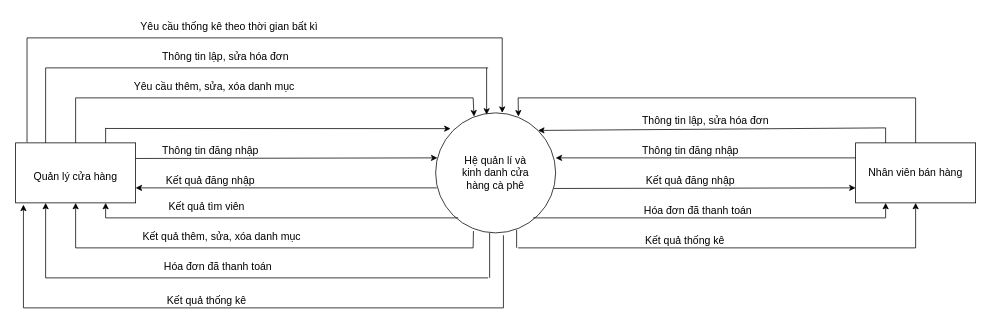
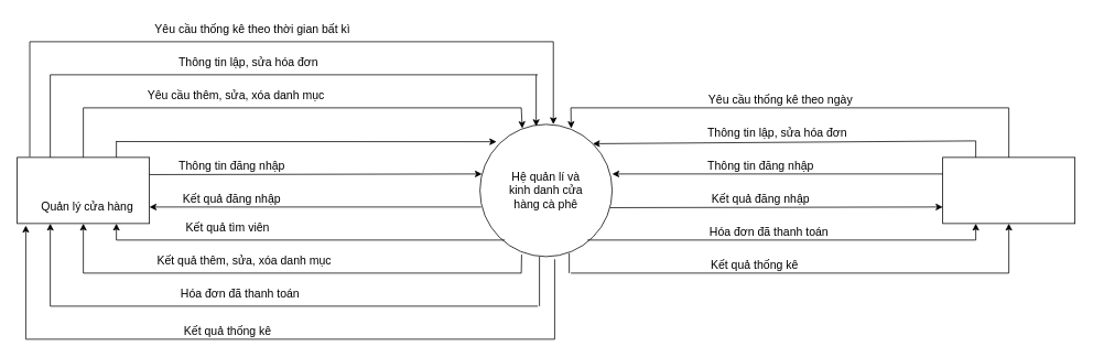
  <mxCell id="0" />
  <mxCell id="1" parent="0" />
  <mxCell id="2" value="" style="ellipse;whiteSpace=wrap;html=1;aspect=fixed;" parent="1" vertex="1"><mxGeometry x="580" y="150" width="160" height="160" as="geometry" /></mxCell>
  <mxCell id="3" value="&lt;font style=&quot;font-size: 14px&quot;&gt;Hệ quản lí và kinh danh cửa hàng cà phê&lt;/font&gt;" style="text;html=1;strokeColor=none;fillColor=none;align=center;verticalAlign=middle;whiteSpace=wrap;rounded=0;" parent="1" vertex="1"><mxGeometry x="605" y="215" width="110" height="30" as="geometry" /></mxCell>
  <mxCell id="4" value="" style="rounded=0;whiteSpace=wrap;html=1;fontSize=14;" parent="1" vertex="1"><mxGeometry x="20" y="190" width="160" height="80" as="geometry" /></mxCell>
- <mxCell id="5" value="Quản lý cửa hàng" style="text;html=1;strokeColor=none;fillColor=none;align=center;verticalAlign=middle;whiteSpace=wrap;rounded=0;fontSize=14;" parent="1" vertex="1"><mxGeometry x="40" y="220" width="120" height="30" as="geometry" /></mxCell>
+ <mxCell id="5" value="Quản lý cửa hàng" style="text;html=1;strokeColor=none;fillColor=none;align=center;verticalAlign=middle;whiteSpace=wrap;rounded=0;fontSize=14;" parent="1" vertex="1"><mxGeometry x="45" y="235" width="120" height="30" as="geometry" /></mxCell>
  <mxCell id="6" value="" style="rounded=0;whiteSpace=wrap;html=1;fontSize=14;" parent="1" vertex="1"><mxGeometry x="1140" y="190" width="160" height="80" as="geometry" /></mxCell>
- <mxCell id="7" value="Nhân viên bán hàng" style="text;html=1;strokeColor=none;fillColor=none;align=center;verticalAlign=middle;whiteSpace=wrap;rounded=0;fontSize=14;" parent="1" vertex="1"><mxGeometry x="1150" y="215" width="140" height="30" as="geometry" /></mxCell>
  <mxCell id="8" value="Thông tin lập, sửa hóa đơn" style="text;html=1;strokeColor=none;fillColor=none;align=center;verticalAlign=middle;whiteSpace=wrap;rounded=0;fontSize=14;" parent="1" vertex="1"><mxGeometry x="845" y="150" width="190" height="20" as="geometry" /></mxCell>
  <mxCell id="9" value="Hóa đơn đã thanh toán" style="text;html=1;strokeColor=none;fillColor=none;align=center;verticalAlign=middle;whiteSpace=wrap;rounded=0;fontSize=14;" parent="1" vertex="1"><mxGeometry x="850" y="270" width="160" height="20" as="geometry" /></mxCell>
  <mxCell id="10" value="" style="endArrow=classic;html=1;rounded=0;fontSize=14;exitX=0;exitY=0.25;exitDx=0;exitDy=0;" parent="1" source="6" edge="1"><mxGeometry width="50" height="50" relative="1" as="geometry"><mxPoint x="1140" y="229.7" as="sourcePoint" /><mxPoint x="740" y="210" as="targetPoint" /></mxGeometry></mxCell>
  <mxCell id="11" value="Thông tin đăng nhập" style="text;html=1;strokeColor=none;fillColor=none;align=center;verticalAlign=middle;whiteSpace=wrap;rounded=0;fontSize=14;" parent="1" vertex="1"><mxGeometry x="850" y="185" width="140" height="30" as="geometry" /></mxCell>
  <mxCell id="12" value="" style="endArrow=classic;html=1;rounded=0;fontSize=14;entryX=0;entryY=0.75;entryDx=0;entryDy=0;exitX=0.985;exitY=0.63;exitDx=0;exitDy=0;exitPerimeter=0;" parent="1" source="2" target="6" edge="1"><mxGeometry width="50" height="50" relative="1" as="geometry"><mxPoint x="740" y="250" as="sourcePoint" /><mxPoint x="1147" y="279" as="targetPoint" /></mxGeometry></mxCell>
  <mxCell id="13" value="Kết quả đăng nhập" style="text;html=1;strokeColor=none;fillColor=none;align=center;verticalAlign=middle;whiteSpace=wrap;rounded=0;fontSize=14;" parent="1" vertex="1"><mxGeometry x="855" y="230" width="130" height="20" as="geometry" /></mxCell>
  <mxCell id="14" value="" style="endArrow=none;html=1;rounded=0;fontSize=14;exitX=0.25;exitY=0;exitDx=0;exitDy=0;" parent="1" source="6" edge="1"><mxGeometry width="50" height="50" relative="1" as="geometry"><mxPoint x="890" y="200" as="sourcePoint" /><mxPoint x="1180" y="170" as="targetPoint" /></mxGeometry></mxCell>
  <mxCell id="15" value="" style="endArrow=classic;html=1;rounded=0;fontSize=14;entryX=1;entryY=0;entryDx=0;entryDy=0;" parent="1" target="2" edge="1"><mxGeometry width="50" height="50" relative="1" as="geometry"><mxPoint x="1180" y="170" as="sourcePoint" /><mxPoint x="940" y="150" as="targetPoint" /></mxGeometry></mxCell>
  <mxCell id="16" value="" style="endArrow=none;html=1;rounded=0;fontSize=14;" parent="1" edge="1"><mxGeometry width="50" height="50" relative="1" as="geometry"><mxPoint x="710" y="290" as="sourcePoint" /><mxPoint x="1180" y="290" as="targetPoint" /></mxGeometry></mxCell>
  <mxCell id="17" value="" style="endArrow=classic;html=1;rounded=0;fontSize=14;entryX=0.25;entryY=1;entryDx=0;entryDy=0;" parent="1" target="6" edge="1"><mxGeometry width="50" height="50" relative="1" as="geometry"><mxPoint x="1180" y="290" as="sourcePoint" /><mxPoint x="940" y="150" as="targetPoint" /></mxGeometry></mxCell>
  <mxCell id="18" value="" style="endArrow=none;html=1;rounded=0;fontSize=14;exitX=0.5;exitY=0;exitDx=0;exitDy=0;" parent="1" source="6" edge="1"><mxGeometry width="50" height="50" relative="1" as="geometry"><mxPoint x="870" y="200" as="sourcePoint" /><mxPoint x="1220" y="130" as="targetPoint" /></mxGeometry></mxCell>
  <mxCell id="19" value="" style="endArrow=none;html=1;rounded=0;fontSize=14;" parent="1" edge="1"><mxGeometry width="50" height="50" relative="1" as="geometry"><mxPoint x="690" y="130" as="sourcePoint" /><mxPoint x="1220" y="130" as="targetPoint" /></mxGeometry></mxCell>
  <mxCell id="20" value="" style="endArrow=classic;html=1;rounded=0;fontSize=14;entryX=0.69;entryY=0.03;entryDx=0;entryDy=0;entryPerimeter=0;" parent="1" target="2" edge="1"><mxGeometry width="50" height="50" relative="1" as="geometry"><mxPoint x="690" y="130" as="sourcePoint" /><mxPoint x="920" y="150" as="targetPoint" /></mxGeometry></mxCell>
+ <mxCell id="21" value="Yêu cầu thống kê theo ngày" style="text;html=1;strokeColor=none;fillColor=none;align=center;verticalAlign=middle;whiteSpace=wrap;rounded=0;fontSize=14;" parent="1" vertex="1"><mxGeometry x="845" y="110" width="197.5" height="20" as="geometry" /></mxCell>
  <mxCell id="22" value="" style="endArrow=none;html=1;rounded=0;fontSize=14;exitX=0.675;exitY=0.975;exitDx=0;exitDy=0;exitPerimeter=0;" parent="1" source="2" edge="1"><mxGeometry width="50" height="50" relative="1" as="geometry"><mxPoint x="870" y="200" as="sourcePoint" /><mxPoint x="688" y="330" as="targetPoint" /></mxGeometry></mxCell>
  <mxCell id="23" value="" style="endArrow=none;html=1;rounded=0;fontSize=14;" parent="1" edge="1"><mxGeometry width="50" height="50" relative="1" as="geometry"><mxPoint x="690" y="330" as="sourcePoint" /><mxPoint x="1220" y="330" as="targetPoint" /></mxGeometry></mxCell>
  <mxCell id="24" value="" style="endArrow=classic;html=1;rounded=0;fontSize=14;entryX=0.5;entryY=1;entryDx=0;entryDy=0;" parent="1" target="6" edge="1"><mxGeometry width="50" height="50" relative="1" as="geometry"><mxPoint x="1220" y="330" as="sourcePoint" /><mxPoint x="920" y="150" as="targetPoint" /></mxGeometry></mxCell>
  <mxCell id="25" value="Kết quả thống kê" style="text;html=1;strokeColor=none;fillColor=none;align=center;verticalAlign=middle;whiteSpace=wrap;rounded=0;fontSize=14;" parent="1" vertex="1"><mxGeometry x="845" y="310" width="135" height="20" as="geometry" /></mxCell>
  <mxCell id="26" value="" style="endArrow=classic;html=1;rounded=0;fontSize=14;entryX=0;entryY=0.75;entryDx=0;entryDy=0;exitX=0.985;exitY=0.63;exitDx=0;exitDy=0;exitPerimeter=0;" parent="1" edge="1"><mxGeometry width="50" height="50" relative="1" as="geometry"><mxPoint x="180" y="210.8" as="sourcePoint" /><mxPoint x="582.4" y="210" as="targetPoint" /></mxGeometry></mxCell>
  <mxCell id="27" value="Thông tin đăng nhập" style="text;html=1;strokeColor=none;fillColor=none;align=center;verticalAlign=middle;whiteSpace=wrap;rounded=0;fontSize=14;" parent="1" vertex="1"><mxGeometry x="210" y="185" width="140" height="30" as="geometry" /></mxCell>
  <mxCell id="28" value="" style="endArrow=classic;html=1;rounded=0;fontSize=14;exitX=0.01;exitY=0.625;exitDx=0;exitDy=0;exitPerimeter=0;" parent="1" source="2" edge="1"><mxGeometry width="50" height="50" relative="1" as="geometry"><mxPoint x="580" y="250" as="sourcePoint" /><mxPoint x="180" y="250" as="targetPoint" /></mxGeometry></mxCell>
  <mxCell id="29" value="Kết quả đăng nhập" style="text;html=1;strokeColor=none;fillColor=none;align=center;verticalAlign=middle;whiteSpace=wrap;rounded=0;fontSize=14;" parent="1" vertex="1"><mxGeometry x="215" y="230" width="130" height="20" as="geometry" /></mxCell>
  <mxCell id="30" value="" style="endArrow=none;html=1;rounded=0;fontSize=14;exitX=0.25;exitY=0;exitDx=0;exitDy=0;" parent="1" edge="1"><mxGeometry width="50" height="50" relative="1" as="geometry"><mxPoint x="140" y="190" as="sourcePoint" /><mxPoint x="140" y="170" as="targetPoint" /></mxGeometry></mxCell>
  <mxCell id="31" value="" style="endArrow=classic;html=1;rounded=0;fontSize=14;exitX=0.985;exitY=0.63;exitDx=0;exitDy=0;exitPerimeter=0;" parent="1" edge="1"><mxGeometry width="50" height="50" relative="1" as="geometry"><mxPoint x="140" y="170.8" as="sourcePoint" /><mxPoint x="600" y="171" as="targetPoint" /></mxGeometry></mxCell>
  <mxCell id="32" value="Kết quả tìm viên" style="text;html=1;strokeColor=none;fillColor=none;align=center;verticalAlign=middle;whiteSpace=wrap;rounded=0;fontSize=14;" parent="1" vertex="1"><mxGeometry x="220" y="260" width="110" height="30" as="geometry" /></mxCell>
  <mxCell id="33" value="" style="endArrow=none;html=1;rounded=0;fontSize=14;entryX=0.188;entryY=0.875;entryDx=0;entryDy=0;entryPerimeter=0;" parent="1" target="2" edge="1"><mxGeometry width="50" height="50" relative="1" as="geometry"><mxPoint x="140" y="290" as="sourcePoint" /><mxPoint x="600" y="290" as="targetPoint" /></mxGeometry></mxCell>
  <mxCell id="34" value="" style="endArrow=classic;html=1;rounded=0;fontSize=14;entryX=0.75;entryY=1;entryDx=0;entryDy=0;" parent="1" target="4" edge="1"><mxGeometry width="50" height="50" relative="1" as="geometry"><mxPoint x="140" y="290" as="sourcePoint" /><mxPoint x="390" y="240" as="targetPoint" /></mxGeometry></mxCell>
  <mxCell id="35" value="" style="endArrow=none;html=1;rounded=0;fontSize=14;exitX=0.5;exitY=0;exitDx=0;exitDy=0;" parent="1" source="4" edge="1"><mxGeometry width="50" height="50" relative="1" as="geometry"><mxPoint x="300" y="190" as="sourcePoint" /><mxPoint x="100" y="130" as="targetPoint" /></mxGeometry></mxCell>
  <mxCell id="36" value="" style="endArrow=none;html=1;rounded=0;fontSize=14;" parent="1" edge="1"><mxGeometry width="50" height="50" relative="1" as="geometry"><mxPoint x="100" y="130" as="sourcePoint" /><mxPoint x="630" y="130" as="targetPoint" /></mxGeometry></mxCell>
  <mxCell id="37" value="" style="endArrow=classic;html=1;rounded=0;fontSize=14;entryX=0.32;entryY=0.03;entryDx=0;entryDy=0;entryPerimeter=0;" parent="1" target="2" edge="1"><mxGeometry width="50" height="50" relative="1" as="geometry"><mxPoint x="630" y="130" as="sourcePoint" /><mxPoint x="700.4" y="164.8" as="targetPoint" /></mxGeometry></mxCell>
  <mxCell id="38" value="Yêu cầu thêm, sửa, xóa danh mục" style="text;html=1;strokeColor=none;fillColor=none;align=center;verticalAlign=middle;whiteSpace=wrap;rounded=0;fontSize=14;" parent="1" vertex="1"><mxGeometry x="150" y="100" width="270" height="30" as="geometry" /></mxCell>
  <mxCell id="39" value="" style="endArrow=none;html=1;rounded=0;fontSize=14;exitX=0.315;exitY=0.985;exitDx=0;exitDy=0;exitPerimeter=0;" parent="1" edge="1" source="2"><mxGeometry width="50" height="50" relative="1" as="geometry"><mxPoint x="630" y="310" as="sourcePoint" /><mxPoint x="630" y="330" as="targetPoint" /></mxGeometry></mxCell>
  <mxCell id="40" value="" style="endArrow=none;html=1;rounded=0;fontSize=14;" parent="1" edge="1"><mxGeometry width="50" height="50" relative="1" as="geometry"><mxPoint x="630" y="330" as="sourcePoint" /><mxPoint x="100" y="330" as="targetPoint" /></mxGeometry></mxCell>
  <mxCell id="41" value="" style="endArrow=classic;html=1;rounded=0;fontSize=14;entryX=0.5;entryY=1;entryDx=0;entryDy=0;" parent="1" target="4" edge="1"><mxGeometry width="50" height="50" relative="1" as="geometry"><mxPoint x="100" y="330" as="sourcePoint" /><mxPoint x="510" y="130" as="targetPoint" /></mxGeometry></mxCell>
  <mxCell id="42" value="" style="endArrow=none;html=1;rounded=0;fontSize=14;exitX=0.25;exitY=0;exitDx=0;exitDy=0;" parent="1" source="4" edge="1"><mxGeometry width="50" height="50" relative="1" as="geometry"><mxPoint x="480" y="180" as="sourcePoint" /><mxPoint x="60" y="90" as="targetPoint" /></mxGeometry></mxCell>
  <mxCell id="43" value="" style="endArrow=none;html=1;rounded=0;fontSize=14;" parent="1" edge="1"><mxGeometry width="50" height="50" relative="1" as="geometry"><mxPoint x="60" y="90" as="sourcePoint" /><mxPoint x="650" y="90" as="targetPoint" /></mxGeometry></mxCell>
  <mxCell id="44" value="" style="endArrow=classic;html=1;rounded=0;fontSize=14;entryX=0.425;entryY=0.015;entryDx=0;entryDy=0;entryPerimeter=0;" parent="1" target="2" edge="1"><mxGeometry width="50" height="50" relative="1" as="geometry"><mxPoint x="648" y="90" as="sourcePoint" /><mxPoint x="530" y="130" as="targetPoint" /></mxGeometry></mxCell>
  <mxCell id="45" value="Yêu cầu thống kê theo thời gian bất kì" style="text;html=1;strokeColor=none;fillColor=none;align=center;verticalAlign=middle;whiteSpace=wrap;rounded=0;fontSize=14;" parent="1" vertex="1"><mxGeometry x="180" y="20" width="250" height="30" as="geometry" /></mxCell>
  <mxCell id="46" value="" style="endArrow=none;html=1;rounded=0;fontSize=14;" parent="1" edge="1"><mxGeometry width="50" height="50" relative="1" as="geometry"><mxPoint x="652" y="370" as="sourcePoint" /><mxPoint x="652" y="310" as="targetPoint" /></mxGeometry></mxCell>
  <mxCell id="47" value="" style="endArrow=none;html=1;rounded=0;fontSize=14;" parent="1" edge="1"><mxGeometry width="50" height="50" relative="1" as="geometry"><mxPoint x="60" y="370" as="sourcePoint" /><mxPoint x="650" y="370" as="targetPoint" /></mxGeometry></mxCell>
  <mxCell id="48" value="" style="endArrow=classic;html=1;rounded=0;fontSize=14;entryX=0.25;entryY=1;entryDx=0;entryDy=0;" parent="1" target="4" edge="1"><mxGeometry width="50" height="50" relative="1" as="geometry"><mxPoint x="60" y="370" as="sourcePoint" /><mxPoint x="530" y="130" as="targetPoint" /></mxGeometry></mxCell>
  <mxCell id="49" value="Kết quả thống kê" style="text;html=1;strokeColor=none;fillColor=none;align=center;verticalAlign=middle;whiteSpace=wrap;rounded=0;fontSize=14;" parent="1" vertex="1"><mxGeometry x="215" y="390" width="120" height="20" as="geometry" /></mxCell>
  <mxCell id="50" value="Kết quả thêm, sửa, xóa danh mục" style="text;html=1;strokeColor=none;fillColor=none;align=center;verticalAlign=middle;whiteSpace=wrap;rounded=0;fontSize=14;" parent="1" vertex="1"><mxGeometry x="155" y="300" width="280" height="30" as="geometry" /></mxCell>
  <mxCell id="51" value="Thông tin lập, sửa hóa đơn" style="text;html=1;strokeColor=none;fillColor=none;align=center;verticalAlign=middle;whiteSpace=wrap;rounded=0;fontSize=14;" vertex="1" parent="1"><mxGeometry x="210" y="60" width="180" height="30" as="geometry" /></mxCell>
  <mxCell id="52" value="Hóa đơn đã thanh toán" style="text;html=1;strokeColor=none;fillColor=none;align=center;verticalAlign=middle;whiteSpace=wrap;rounded=0;fontSize=14;" vertex="1" parent="1"><mxGeometry x="200" y="340" width="180" height="30" as="geometry" /></mxCell>
  <mxCell id="53" value="" style="edgeStyle=elbowEdgeStyle;elbow=horizontal;endArrow=classic;html=1;rounded=0;exitX=0.095;exitY=-0.01;exitDx=0;exitDy=0;entryX=0.555;entryY=0;entryDx=0;entryDy=0;entryPerimeter=0;exitPerimeter=0;" edge="1" parent="1" source="4" target="2"><mxGeometry width="50" height="50" relative="1" as="geometry"><mxPoint x="400" y="310" as="sourcePoint" /><mxPoint x="450" y="260" as="targetPoint" /><Array as="points"><mxPoint x="210" y="50" /></Array></mxGeometry></mxCell>
  <mxCell id="54" value="" style="edgeStyle=elbowEdgeStyle;elbow=horizontal;endArrow=classic;html=1;rounded=0;exitX=0.565;exitY=1.02;exitDx=0;exitDy=0;exitPerimeter=0;entryX=0.065;entryY=1.03;entryDx=0;entryDy=0;entryPerimeter=0;" edge="1" parent="1" source="2" target="4"><mxGeometry width="50" height="50" relative="1" as="geometry"><mxPoint x="350" y="290" as="sourcePoint" /><mxPoint x="400" y="240" as="targetPoint" /><Array as="points"><mxPoint x="330" y="410" /></Array></mxGeometry></mxCell>
